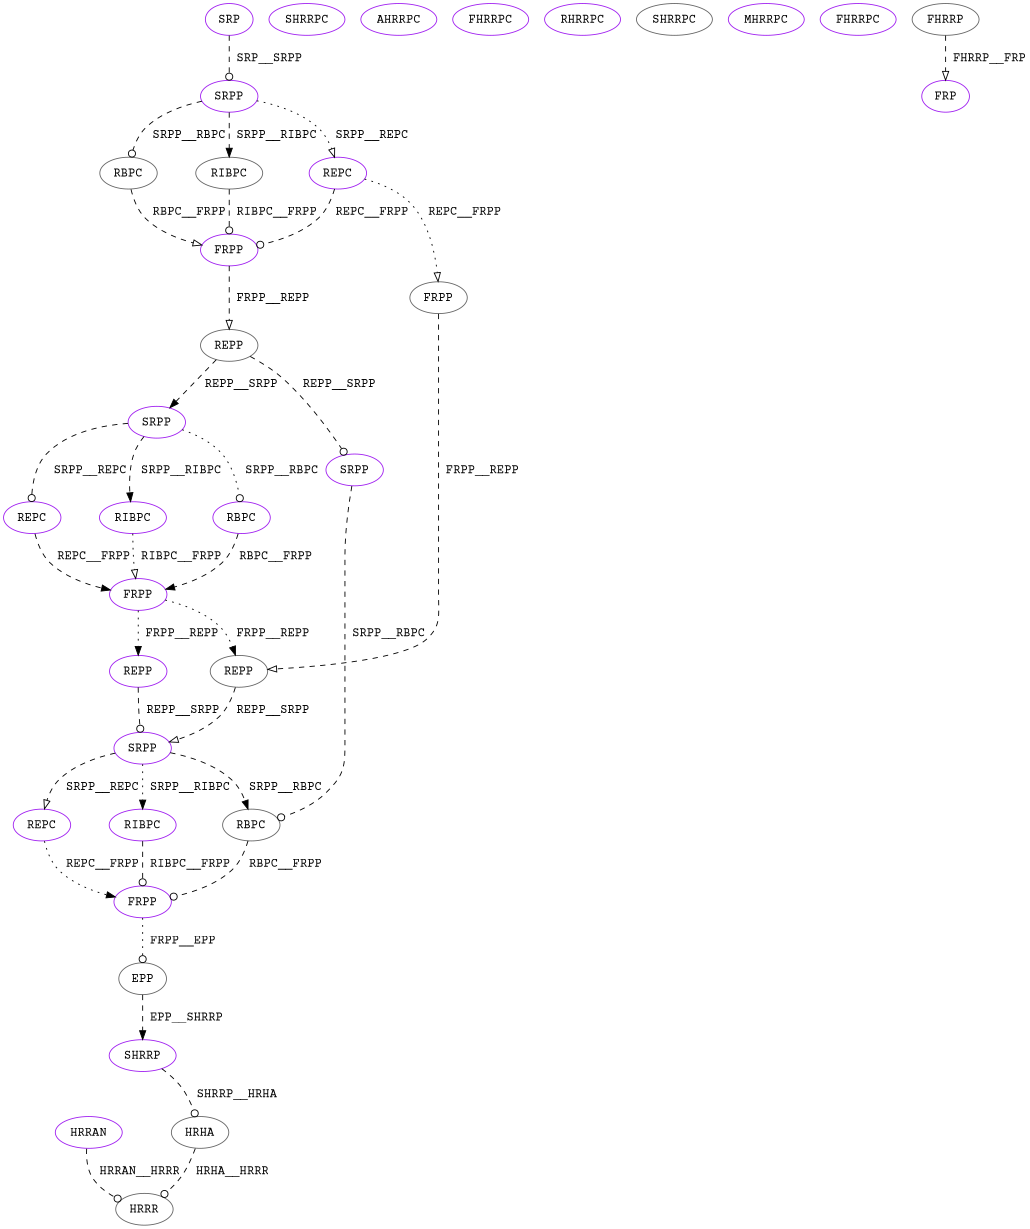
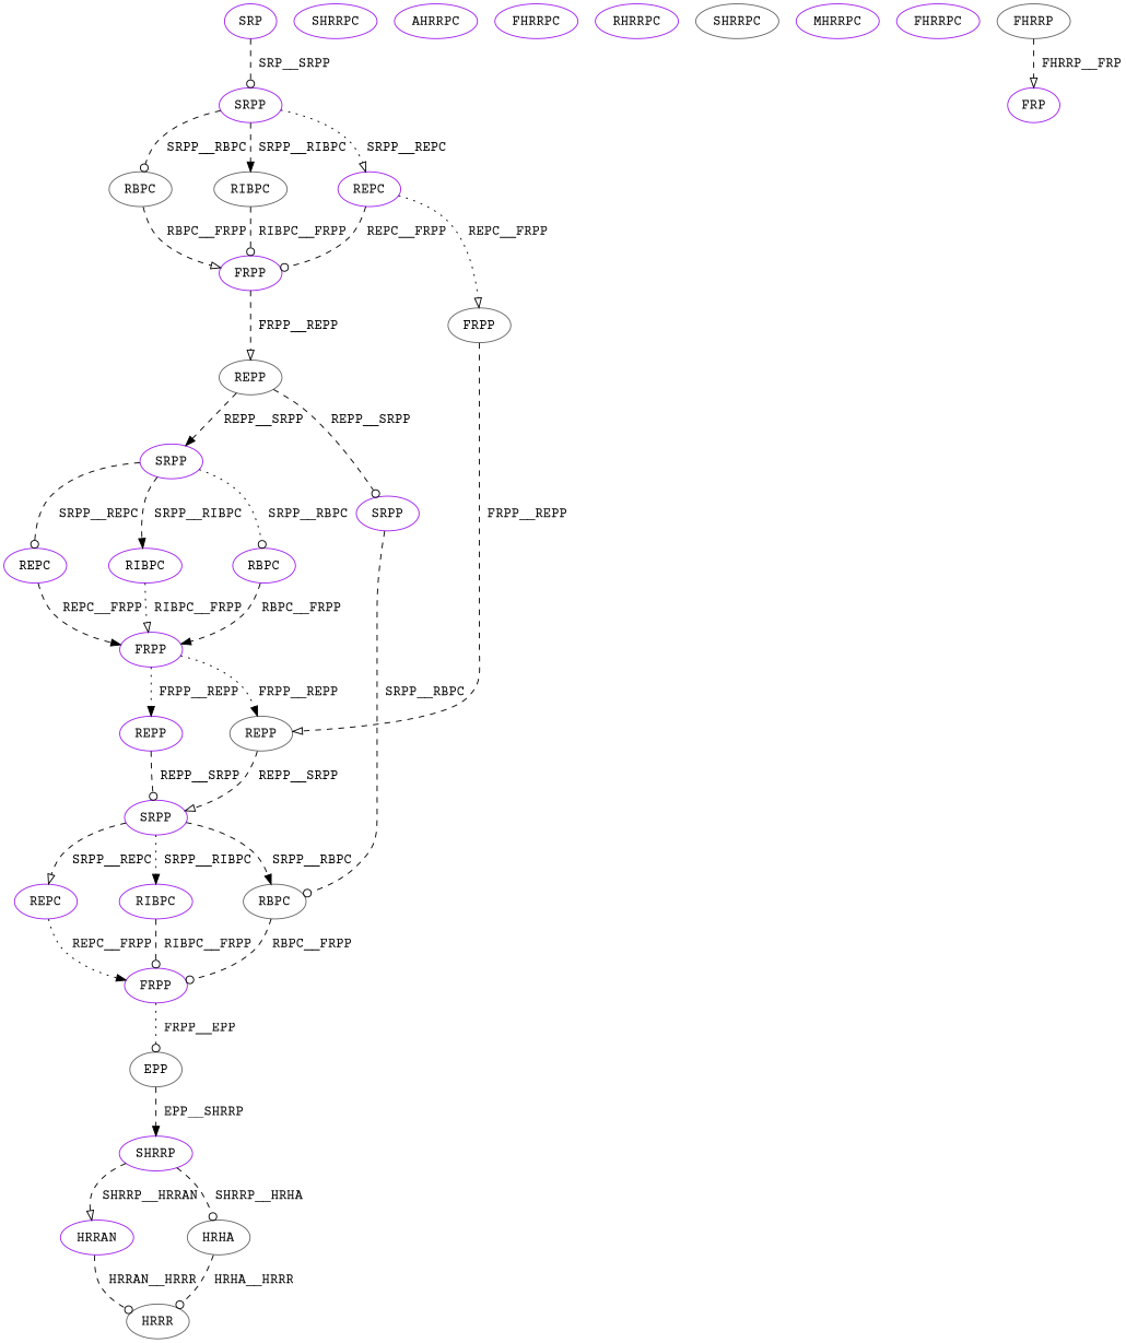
  digraph {
    fontname="Courier Prime"
    node [color=purple fontcolor=black fontname="Courier Prime"]
    edge [arrowhead=odot color=black fontcolor=black fontname="Courier Prime" style=dashed]
    n1 [label=SRP]
    n2 [label=SRPP]
    n3 [color=gray40 label=RBPC]
    n4 [color=gray40 label=RIBPC]
    n5 [label=REPC]
    n6 [label=FRPP]
    n7 [color=gray40 label=FRPP]
    n8 [color=gray40 label=REPP]
    n9 [color=gray40 label=REPP]
    n10 [label=SRPP]
    n11 [label=SRPP]
    n12 [label=RIBPC]
    n13 [label=RBPC]
    n14 [label=REPC]
    n15 [color=gray40 label=RBPC]
    n16 [label=FRPP]
    n17 [label=SRPP]
    n18 [label=REPP]
    n19 [label=FRPP]
    n20 [label=REPC]
    n21 [label=RIBPC]
    n22 [color=gray40 label=EPP]
    n23 [label=SHRRP]
    n24 [label=HRRAN]
    n25 [color=gray40 label=HRHA]
    n26 [color=gray40 label=HRRR]
    n27 [label=SHRRPC]
    n28 [label=AHRRPC]
    n29 [label=FHRRPC]
    n30 [label=RHRRPC]
    n31 [color=gray40 label=SHRRPC]
    n32 [label=MHRRPC]
    n33 [label=FHRRPC]
    n34 [color=gray40 label=FHRRP]
    n35 [label=FRP]
    n1 -> n2 [label=" SRP__SRPP"]
    n2 -> n3 [label=" SRPP__RBPC"]
    n2 -> n4 [arrowhead=normal label=" SRPP__RIBPC"]
    n2 -> n5 [arrowhead=onormal label=" SRPP__REPC" style=dotted]
    n3 -> n6 [arrowhead=onormal label=" RBPC__FRPP"]
    n4 -> n6 [label=" RIBPC__FRPP"]
    n5 -> n6 [label=" REPC__FRPP"]
    n5 -> n7 [arrowhead=onormal label=" REPC__FRPP" style=dotted]
    n6 -> n8 [arrowhead=onormal label=" FRPP__REPP"]
    n7 -> n9 [arrowhead=onormal label=" FRPP__REPP"]
    n8 -> n10 [arrowhead=normal label=" REPP__SRPP"]
    n8 -> n11 [label=" REPP__SRPP"]
    n9 -> n17 [arrowhead=onormal label=" REPP__SRPP"]
    n10 -> n12 [arrowhead=normal label=" SRPP__RIBPC"]
    n10 -> n13 [label=" SRPP__RBPC" style=dotted]
    n10 -> n14 [label=" SRPP__REPC"]
    n11 -> n15 [label=" SRPP__RBPC"]
    n12 -> n16 [arrowhead=onormal label=" RIBPC__FRPP" style=dotted]
    n13 -> n16 [arrowhead=normal label=" RBPC__FRPP"]
    n14 -> n16 [arrowhead=normal label=" REPC__FRPP"]
    n15 -> n19 [label=" RBPC__FRPP"]
    n16 -> n9 [arrowhead=normal label=" FRPP__REPP" style=dotted]
    n16 -> n18 [arrowhead=normal label=" FRPP__REPP" style=dotted]
    n17 -> n15 [arrowhead=normal label=" SRPP__RBPC"]
    n17 -> n20 [arrowhead=onormal label=" SRPP__REPC"]
    n17 -> n21 [arrowhead=normal label=" SRPP__RIBPC" style=dotted]
    n18 -> n17 [label=" REPP__SRPP"]
    n19 -> n22 [label=" FRPP__EPP" style=dotted]
    n20 -> n19 [arrowhead=normal label=" REPC__FRPP" style=dotted]
    n21 -> n19 [label=" RIBPC__FRPP"]
    n22 -> n23 [arrowhead=normal label=" EPP__SHRRP"]
+   n23 -> n24 [arrowhead=onormal label=" SHRRP__HRRAN"]
    n23 -> n25 [label=" SHRRP__HRHA"]
    n24 -> n26 [label=" HRRAN__HRRR"]
    n25 -> n26 [label=" HRHA__HRRR"]
    n34 -> n35 [arrowhead=onormal label=" FHRRP__FRP"]
  }
